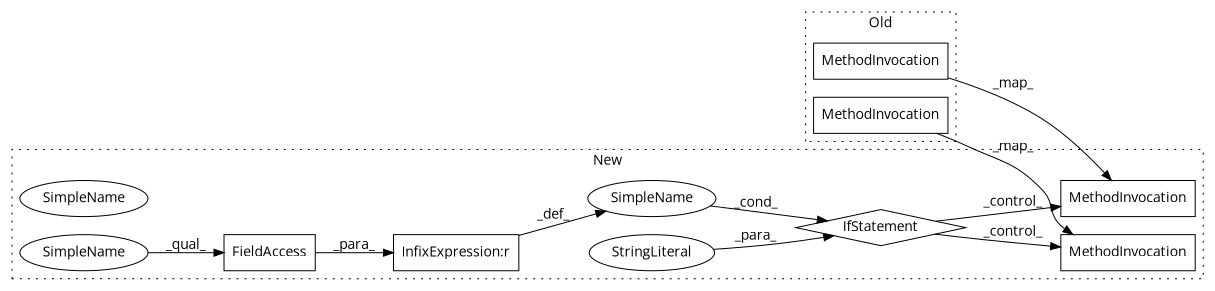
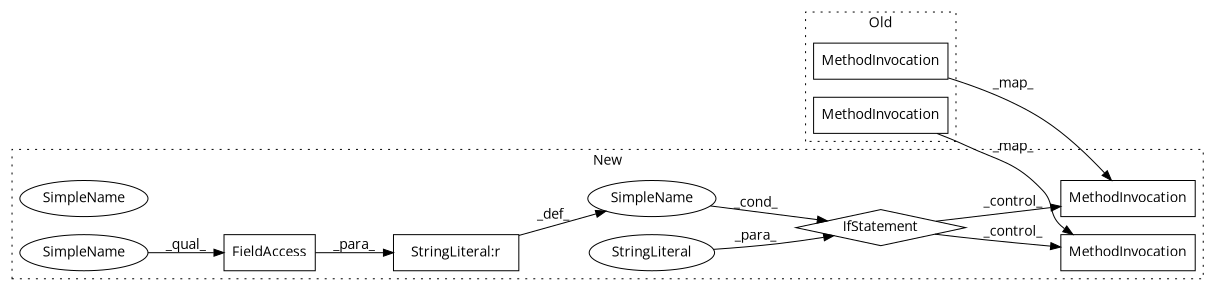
  digraph {
    fontname="Open Sans"
    rankdir=LR
    node [a=32 fontname="Open Sans" l=22 s=5538 shape=box]
    edge [fontname="Open Sans"]
    n1 [label=MethodInvocation s=5687]
    n2 [l="9,1" label=MethodInvocation s="5720,5755"]
    n3 [a=22 l=7 label=FieldAccess]
    n4 [a=25 l="4,2" label=IfStatement s="5534,5553" shape=diamond]
    n5 [label=MethodInvocation s=5734]
    n6 [l="9,1" label=MethodInvocation s="5769,5804"]
    n7 [a=42 l=2 label=SimpleName shape=ellipse]
    n8 [a=42 l=2 label=SimpleName shape=ellipse]
    n9 [a=42 label=SimpleName shape=ellipse l="" s=""]
    n10 [a=45 l=4 label=StringLiteral s=5549 shape=ellipse]
-   n11 [a=27 l=4 label="InfixExpression:r" s=5545]
+   n11 [a=27 l=4 label="StringLiteral:r" s=5545]
    subgraph cluster_1 {
      label=Old
      style=dotted
      n1
      n2
    }
    subgraph cluster_2 {
      label=New
      style=dotted
      n3
      n4
      n5
      n6
      n7
      n8
      n9
      n10
      n11
    }
    n1 -> n5 [label=_map_]
    n2 -> n6 [label=_map_]
    n3 -> n11 [label=_para_]
    n4 -> n5 [label=_control_]
    n4 -> n6 [label=_control_]
    n8 -> n3 [label=_qual_]
    n9 -> n4 [label=_cond_]
    n10 -> n4 [label=_para_]
    n11 -> n9 [label=_def_]
  }
